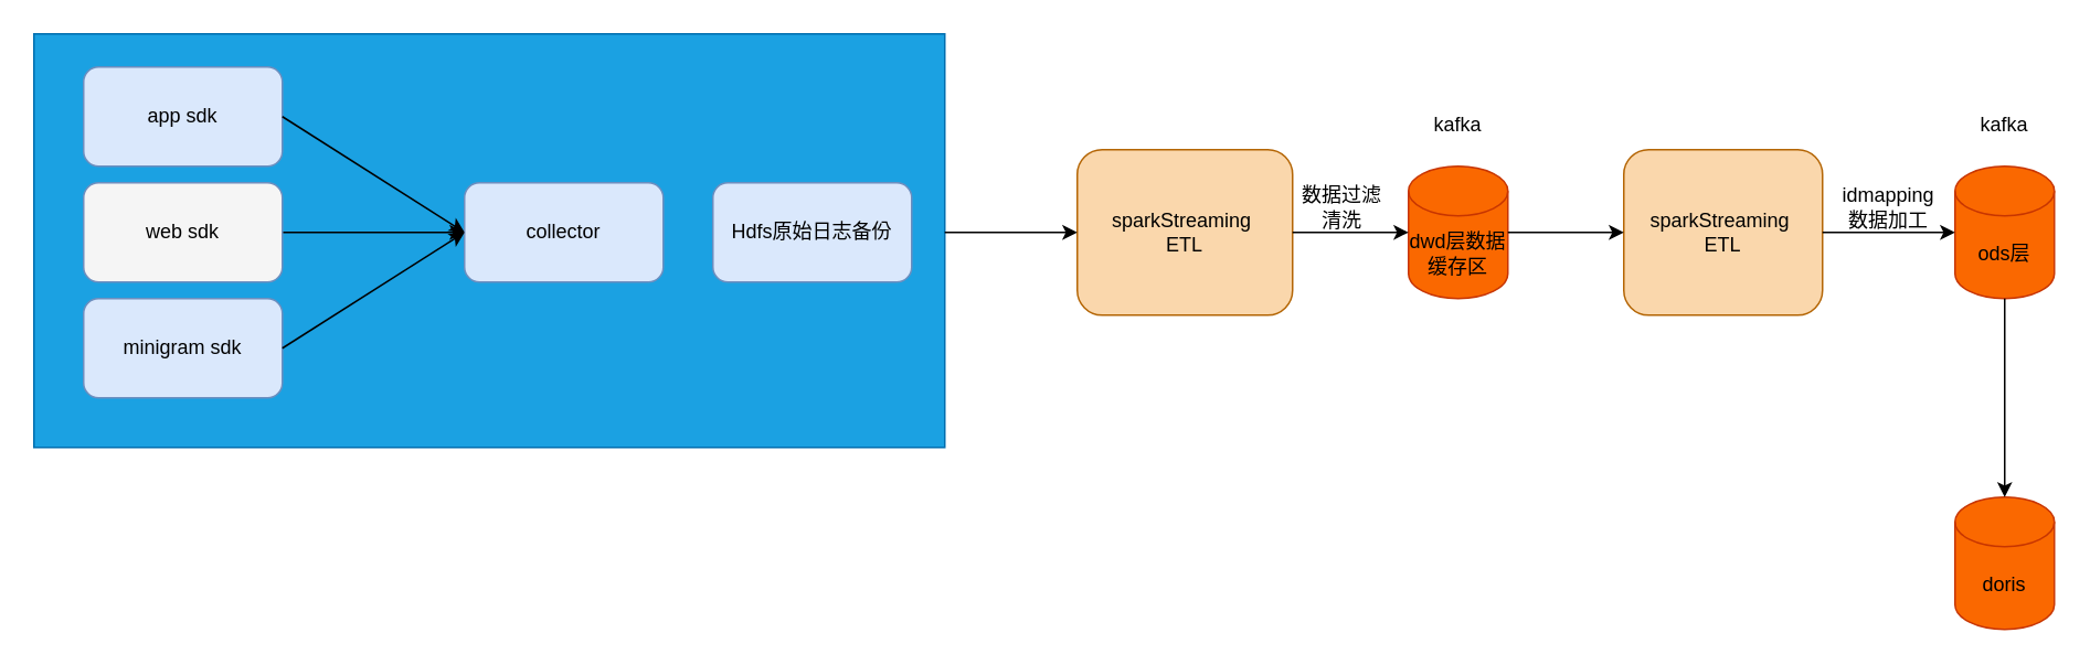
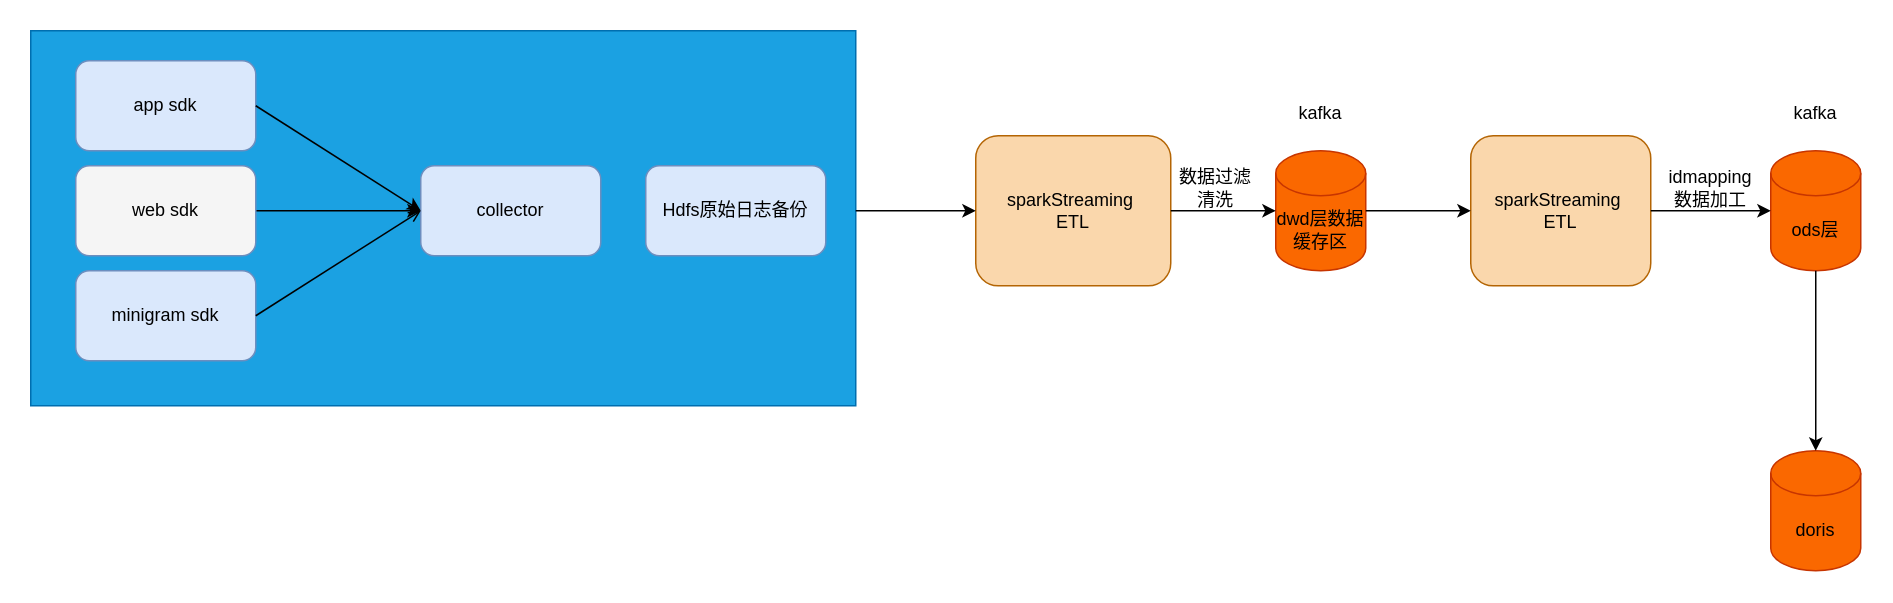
  <mxCell id="0" />
  <mxCell id="1" parent="0" />
  <mxCell id="2" value="" style="rounded=0;whiteSpace=wrap;html=1;fillColor=#1ba1e2;strokeColor=#006EAF;fontColor=#ffffff;" vertex="1" parent="1"><mxGeometry x="20" y="20" width="550" height="250" as="geometry" /></mxCell>
  <mxCell id="3" value="app sdk" style="rounded=1;whiteSpace=wrap;html=1;fillColor=#dae8fc;strokeColor=#6c8ebf;" vertex="1" parent="1"><mxGeometry x="50" y="40" width="120" height="60" as="geometry" /></mxCell>
  <mxCell id="4" style="edgeStyle=orthogonalEdgeStyle;rounded=0;orthogonalLoop=1;jettySize=auto;html=1;exitX=1;exitY=0.5;exitDx=0;exitDy=0;" edge="1" parent="1" source="5"><mxGeometry relative="1" as="geometry"><mxPoint x="280" y="140" as="targetPoint" /></mxGeometry></mxCell>
  <mxCell id="5" value="web sdk" style="rounded=1;whiteSpace=wrap;html=1;fillColor=#f5f5f5;strokeColor=#6c8ebf;" vertex="1" parent="1"><mxGeometry x="50" y="110" width="120" height="60" as="geometry" /></mxCell>
  <mxCell id="6" value="minigram sdk" style="rounded=1;whiteSpace=wrap;html=1;fillColor=#dae8fc;strokeColor=#6c8ebf;" vertex="1" parent="1"><mxGeometry x="50" y="180" width="120" height="60" as="geometry" /></mxCell>
  <mxCell id="7" value="collector" style="rounded=1;whiteSpace=wrap;html=1;fillColor=#dae8fc;strokeColor=#6c8ebf;" vertex="1" parent="1"><mxGeometry x="280" y="110" width="120" height="60" as="geometry" /></mxCell>
  <mxCell id="8" value="" style="endArrow=classic;html=1;rounded=0;entryX=0;entryY=0.5;entryDx=0;entryDy=0;exitX=1;exitY=0.5;exitDx=0;exitDy=0;" edge="1" parent="1" source="3" target="7"><mxGeometry width="50" height="50" relative="1" as="geometry"><mxPoint x="170" y="20" as="sourcePoint" /><mxPoint x="220" y="-30" as="targetPoint" /></mxGeometry></mxCell>
- <mxCell id="9" value="" style="endArrow=classic;html=1;rounded=0;entryX=0;entryY=0.5;entryDx=0;entryDy=0;exitX=1;exitY=0.5;exitDx=0;exitDy=0;" edge="1" parent="1" source="6" target="7"><mxGeometry width="50" height="50" relative="1" as="geometry"><mxPoint x="170" y="250" as="sourcePoint" /><mxPoint x="220" y="200" as="targetPoint" /></mxGeometry></mxCell>
+ <mxCell id="9" value="" style="endArrow=open;html=1;rounded=0;entryX=0;entryY=0.5;entryDx=0;entryDy=0;exitX=1;exitY=0.5;exitDx=0;exitDy=0;" edge="1" parent="1" source="6" target="7"><mxGeometry width="50" height="50" relative="1" as="geometry"><mxPoint x="170" y="250" as="sourcePoint" /><mxPoint x="220" y="200" as="targetPoint" /></mxGeometry></mxCell>
  <mxCell id="10" value="Hdfs原始日志备份" style="rounded=1;whiteSpace=wrap;html=1;fillColor=#dae8fc;strokeColor=#6c8ebf;" vertex="1" parent="1"><mxGeometry x="430" y="110" width="120" height="60" as="geometry" /></mxCell>
  <mxCell id="11" value="dwd层数据缓存区" style="shape=cylinder3;whiteSpace=wrap;html=1;boundedLbl=1;backgroundOutline=1;size=15;fillColor=#fa6800;fontColor=#000000;strokeColor=#C73500;" vertex="1" parent="1"><mxGeometry x="850" y="100" width="60" height="80" as="geometry" /></mxCell>
  <mxCell id="12" value="sparkStreaming&amp;nbsp;&lt;br&gt;ETL" style="rounded=1;whiteSpace=wrap;html=1;fillColor=#fad7ac;strokeColor=#b46504;" vertex="1" parent="1"><mxGeometry x="650" y="90" width="130" height="100" as="geometry" /></mxCell>
  <mxCell id="13" value="kafka" style="text;html=1;strokeColor=none;fillColor=none;align=center;verticalAlign=middle;whiteSpace=wrap;rounded=0;" vertex="1" parent="1"><mxGeometry x="850" y="60" width="60" height="30" as="geometry" /></mxCell>
  <mxCell id="14" value="sparkStreaming&amp;nbsp;&lt;br&gt;ETL" style="rounded=1;whiteSpace=wrap;html=1;fillColor=#fad7ac;strokeColor=#b46504;" vertex="1" parent="1"><mxGeometry x="980" y="90" width="120" height="100" as="geometry" /></mxCell>
  <mxCell id="15" value="ods层" style="shape=cylinder3;whiteSpace=wrap;html=1;boundedLbl=1;backgroundOutline=1;size=15;fillColor=#fa6800;fontColor=#000000;strokeColor=#C73500;" vertex="1" parent="1"><mxGeometry x="1180" y="100" width="60" height="80" as="geometry" /></mxCell>
  <mxCell id="16" value="kafka" style="text;html=1;strokeColor=none;fillColor=none;align=center;verticalAlign=middle;whiteSpace=wrap;rounded=0;" vertex="1" parent="1"><mxGeometry x="1180" y="60" width="60" height="30" as="geometry" /></mxCell>
  <mxCell id="17" value="" style="endArrow=classic;html=1;rounded=0;entryX=0;entryY=0.5;entryDx=0;entryDy=0;" edge="1" parent="1" target="12"><mxGeometry width="50" height="50" relative="1" as="geometry"><mxPoint x="570" y="140" as="sourcePoint" /><mxPoint x="620" y="90" as="targetPoint" /></mxGeometry></mxCell>
  <mxCell id="18" value="" style="endArrow=classic;html=1;rounded=0;entryX=0;entryY=0.5;entryDx=0;entryDy=0;entryPerimeter=0;" edge="1" parent="1" target="11"><mxGeometry width="50" height="50" relative="1" as="geometry"><mxPoint x="780" y="140" as="sourcePoint" /><mxPoint x="830" y="90" as="targetPoint" /></mxGeometry></mxCell>
  <mxCell id="19" value="" style="endArrow=classic;html=1;rounded=0;entryX=0;entryY=0.5;entryDx=0;entryDy=0;" edge="1" parent="1" target="14"><mxGeometry width="50" height="50" relative="1" as="geometry"><mxPoint x="910" y="140" as="sourcePoint" /><mxPoint x="960" y="90" as="targetPoint" /></mxGeometry></mxCell>
  <mxCell id="20" value="" style="endArrow=classic;html=1;rounded=0;entryX=0;entryY=0.5;entryDx=0;entryDy=0;entryPerimeter=0;" edge="1" parent="1" target="15"><mxGeometry width="50" height="50" relative="1" as="geometry"><mxPoint x="1100" y="140" as="sourcePoint" /><mxPoint x="1150" y="90" as="targetPoint" /></mxGeometry></mxCell>
  <mxCell id="21" value="数据过滤清洗" style="text;html=1;strokeColor=none;fillColor=none;align=center;verticalAlign=middle;whiteSpace=wrap;rounded=0;" vertex="1" parent="1"><mxGeometry x="780" y="110" width="60" height="30" as="geometry" /></mxCell>
  <mxCell id="22" value="idmapping&lt;br&gt;数据加工" style="text;html=1;strokeColor=none;fillColor=none;align=center;verticalAlign=middle;whiteSpace=wrap;rounded=0;" vertex="1" parent="1"><mxGeometry x="1110" y="110" width="60" height="30" as="geometry" /></mxCell>
  <mxCell id="23" value="doris" style="shape=cylinder3;whiteSpace=wrap;html=1;boundedLbl=1;backgroundOutline=1;size=15;fillColor=#fa6800;fontColor=#000000;strokeColor=#C73500;" vertex="1" parent="1"><mxGeometry x="1180" y="300" width="60" height="80" as="geometry" /></mxCell>
  <mxCell id="24" value="" style="endArrow=classic;html=1;rounded=0;entryX=0.5;entryY=0;entryDx=0;entryDy=0;entryPerimeter=0;" edge="1" parent="1" target="23"><mxGeometry width="50" height="50" relative="1" as="geometry"><mxPoint x="1210" y="180" as="sourcePoint" /><mxPoint x="1260" y="130" as="targetPoint" /></mxGeometry></mxCell>
